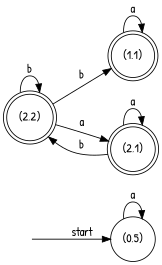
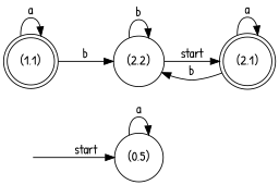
  digraph {
    fontname="Patrick Hand"
    rankdir=LR
    node [fontname="Patrick Hand" shape=circle]
    edge [fontname="Patrick Hand"]
    __start [shape=point style=invis]
    n2 [label="(0,5)"]
    "(1,1)" [shape=doublecircle]
-   "(2,2)" [shape=doublecircle]
+   "(2,2)"
    "(2,1)" [shape=doublecircle]
    __start -> n2 [label=start]
    n2 -> n2 [label=a]
    "(1,1)" -> "(1,1)" [label=a]
-   "(2,2)" -> "(1,1)" [label=b]
+   "(1,1)" -> "(2,2)" [label=b]
    "(2,2)" -> "(2,2)" [label=b]
-   "(2,2)" -> "(2,1)" [label=a]
+   "(2,2)" -> "(2,1)" [label=start]
    "(2,1)" -> "(2,2)" [label=b]
    "(2,1)" -> "(2,1)" [label=a]
  }
